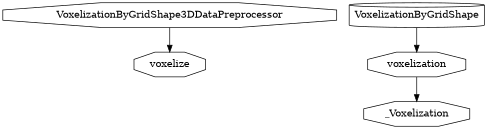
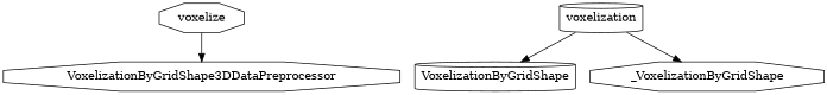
  digraph {
    node [shape=octagon]
    n1 [label=voxelize]
    n2 [label=VoxelizationByGridShape shape=cylinder]
-   n3 [label=voxelization]
-   n4 [label=_Voxelization]
+   n3 [label=voxelization shape=cylinder]
+   n4 [label=_VoxelizationByGridShape]
    n5 [label=VoxelizationByGridShape3DDataPreprocessor]
-   n2 -> n3
+   n3 -> n2
    n3 -> n4
-   n5 -> n1
+   n1 -> n5
  }
